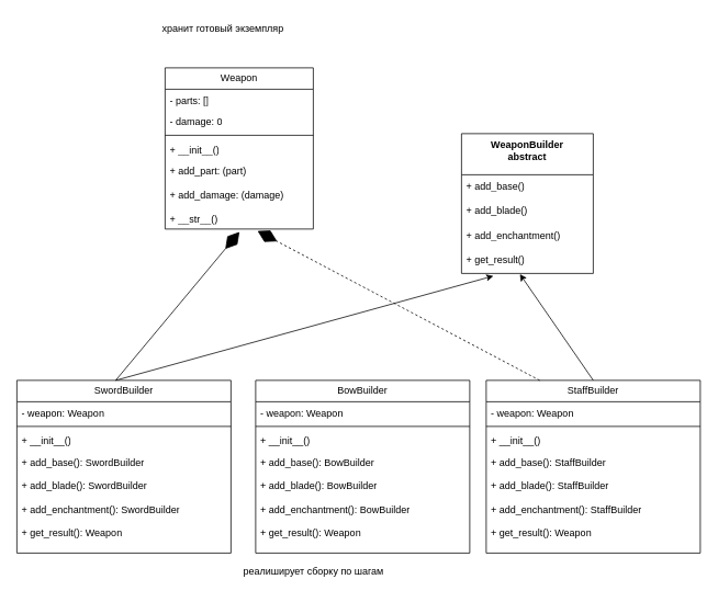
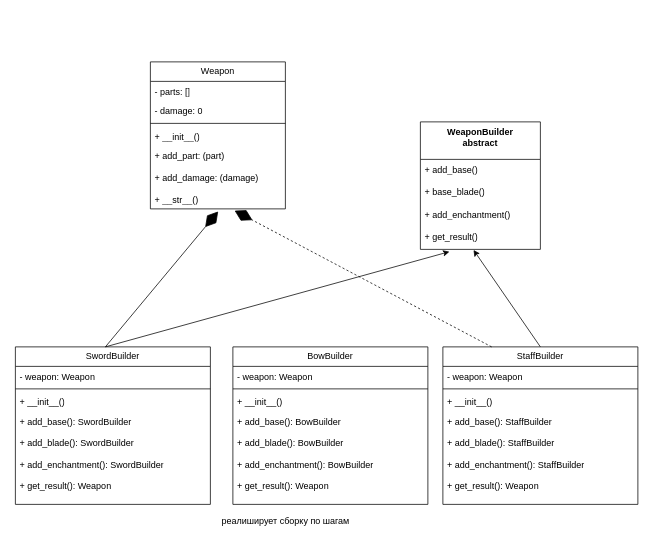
  <mxCell id="0" />
  <mxCell id="1" parent="0" />
  <mxCell id="2" value="Weapon" style="swimlane;fontStyle=0;childLayout=stackLayout;horizontal=1;startSize=26;fillColor=none;horizontalStack=0;resizeParent=1;resizeParentMax=0;resizeLast=0;collapsible=1;marginBottom=0;whiteSpace=wrap;html=1;" vertex="1" parent="1"><mxGeometry x="200" y="82" width="180" height="196" as="geometry" /></mxCell>
  <mxCell id="3" value="- parts: []" style="text;strokeColor=none;fillColor=none;align=left;verticalAlign=top;spacingLeft=4;spacingRight=4;overflow=hidden;rotatable=0;points=[[0,0.5],[1,0.5]];portConstraint=eastwest;whiteSpace=wrap;html=1;" vertex="1" parent="2"><mxGeometry y="26" width="180" height="26" as="geometry" /></mxCell>
  <mxCell id="4" value="- damage: 0" style="text;strokeColor=none;fillColor=none;align=left;verticalAlign=top;spacingLeft=4;spacingRight=4;overflow=hidden;rotatable=0;points=[[0,0.5],[1,0.5]];portConstraint=eastwest;whiteSpace=wrap;html=1;" vertex="1" parent="2"><mxGeometry y="52" width="180" height="26" as="geometry" /></mxCell>
  <mxCell id="5" value="" style="line;strokeWidth=1;fillColor=none;align=left;verticalAlign=middle;spacingTop=-1;spacingLeft=3;spacingRight=3;rotatable=0;labelPosition=right;points=[];portConstraint=eastwest;strokeColor=inherit;" vertex="1" parent="2"><mxGeometry y="78" width="180" height="8" as="geometry" /></mxCell>
  <mxCell id="6" value="+ __init__()" style="text;strokeColor=none;fillColor=none;align=left;verticalAlign=top;spacingLeft=4;spacingRight=4;overflow=hidden;rotatable=0;points=[[0,0.5],[1,0.5]];portConstraint=eastwest;whiteSpace=wrap;html=1;" vertex="1" parent="2"><mxGeometry y="86" width="180" height="26" as="geometry" /></mxCell>
  <mxCell id="7" value="&lt;div&gt;+ add_part: (part)&lt;/div&gt;&lt;div&gt;&lt;br&gt;&lt;div&gt;+ add_damage: (damage)&lt;/div&gt;&lt;div&gt;&lt;br&gt;&lt;/div&gt;&lt;/div&gt;" style="text;strokeColor=none;fillColor=none;align=left;verticalAlign=top;spacingLeft=4;spacingRight=4;overflow=hidden;rotatable=0;points=[[0,0.5],[1,0.5]];portConstraint=eastwest;whiteSpace=wrap;html=1;" vertex="1" parent="2"><mxGeometry y="112" width="180" height="58" as="geometry" /></mxCell>
  <mxCell id="8" value="+ __str__()" style="text;strokeColor=none;fillColor=none;align=left;verticalAlign=top;spacingLeft=4;spacingRight=4;overflow=hidden;rotatable=0;points=[[0,0.5],[1,0.5]];portConstraint=eastwest;whiteSpace=wrap;html=1;" vertex="1" parent="2"><mxGeometry y="170" width="180" height="26" as="geometry" /></mxCell>
  <mxCell id="9" value="&lt;div&gt;WeaponBuilder&lt;/div&gt;&lt;div&gt;abstract&lt;/div&gt;" style="swimlane;fontStyle=1;align=center;verticalAlign=top;childLayout=stackLayout;horizontal=1;startSize=50;horizontalStack=0;resizeParent=1;resizeParentMax=0;resizeLast=0;collapsible=1;marginBottom=0;whiteSpace=wrap;html=1;" vertex="1" parent="1"><mxGeometry x="560" y="162" width="160" height="170" as="geometry" /></mxCell>
  <mxCell id="10" value="+ add_base()" style="text;strokeColor=none;fillColor=none;align=left;verticalAlign=top;spacingLeft=4;spacingRight=4;overflow=hidden;rotatable=0;points=[[0,0.5],[1,0.5]];portConstraint=eastwest;whiteSpace=wrap;html=1;" vertex="1" parent="9"><mxGeometry y="50" width="160" height="30" as="geometry" /></mxCell>
- <mxCell id="11" value="+ add_blade()" style="text;strokeColor=none;fillColor=none;align=left;verticalAlign=top;spacingLeft=4;spacingRight=4;overflow=hidden;rotatable=0;points=[[0,0.5],[1,0.5]];portConstraint=eastwest;whiteSpace=wrap;html=1;" vertex="1" parent="9"><mxGeometry y="80" width="160" height="30" as="geometry" /></mxCell>
+ <mxCell id="11" value="+ base_blade()" style="text;strokeColor=none;fillColor=none;align=left;verticalAlign=top;spacingLeft=4;spacingRight=4;overflow=hidden;rotatable=0;points=[[0,0.5],[1,0.5]];portConstraint=eastwest;whiteSpace=wrap;html=1;" vertex="1" parent="9"><mxGeometry y="80" width="160" height="30" as="geometry" /></mxCell>
  <mxCell id="12" value="+ add_enchantment()" style="text;strokeColor=none;fillColor=none;align=left;verticalAlign=top;spacingLeft=4;spacingRight=4;overflow=hidden;rotatable=0;points=[[0,0.5],[1,0.5]];portConstraint=eastwest;whiteSpace=wrap;html=1;" vertex="1" parent="9"><mxGeometry y="110" width="160" height="30" as="geometry" /></mxCell>
  <mxCell id="13" value="+ get_result()" style="text;strokeColor=none;fillColor=none;align=left;verticalAlign=top;spacingLeft=4;spacingRight=4;overflow=hidden;rotatable=0;points=[[0,0.5],[1,0.5]];portConstraint=eastwest;whiteSpace=wrap;html=1;" vertex="1" parent="9"><mxGeometry y="140" width="160" height="30" as="geometry" /></mxCell>
  <mxCell id="14" value="SwordBuilder" style="swimlane;fontStyle=0;childLayout=stackLayout;horizontal=1;startSize=26;fillColor=none;horizontalStack=0;resizeParent=1;resizeParentMax=0;resizeLast=0;collapsible=1;marginBottom=0;whiteSpace=wrap;html=1;" vertex="1" parent="1"><mxGeometry x="20" y="462" width="260" height="210" as="geometry" /></mxCell>
  <mxCell id="15" value="- weapon: Weapon" style="text;strokeColor=none;fillColor=none;align=left;verticalAlign=top;spacingLeft=4;spacingRight=4;overflow=hidden;rotatable=0;points=[[0,0.5],[1,0.5]];portConstraint=eastwest;whiteSpace=wrap;html=1;" vertex="1" parent="14"><mxGeometry y="26" width="260" height="26" as="geometry" /></mxCell>
  <mxCell id="16" value="" style="line;strokeWidth=1;fillColor=none;align=left;verticalAlign=middle;spacingTop=-1;spacingLeft=3;spacingRight=3;rotatable=0;labelPosition=right;points=[];portConstraint=eastwest;strokeColor=inherit;" vertex="1" parent="14"><mxGeometry y="52" width="260" height="8" as="geometry" /></mxCell>
  <mxCell id="17" value="+ __init__()" style="text;strokeColor=none;fillColor=none;align=left;verticalAlign=top;spacingLeft=4;spacingRight=4;overflow=hidden;rotatable=0;points=[[0,0.5],[1,0.5]];portConstraint=eastwest;whiteSpace=wrap;html=1;" vertex="1" parent="14"><mxGeometry y="60" width="260" height="26" as="geometry" /></mxCell>
  <mxCell id="18" value="&lt;div&gt;+ add_base(): SwordBuilder&lt;/div&gt;&lt;div&gt;&lt;br&gt;&lt;/div&gt;&lt;div&gt;+ add_blade():&amp;nbsp;SwordBuilder&lt;/div&gt;&lt;div&gt;&lt;br&gt;&lt;/div&gt;&lt;div&gt;&lt;div&gt;+ add_enchantment():&amp;nbsp;SwordBuilder&lt;/div&gt;&lt;div&gt;&lt;br&gt;&lt;/div&gt;&lt;div&gt;+ get_result(): Weapon&lt;/div&gt;&lt;br&gt;&lt;/div&gt;" style="text;strokeColor=none;fillColor=none;align=left;verticalAlign=top;spacingLeft=4;spacingRight=4;overflow=hidden;rotatable=0;points=[[0,0.5],[1,0.5]];portConstraint=eastwest;whiteSpace=wrap;html=1;" vertex="1" parent="14"><mxGeometry y="86" width="260" height="124" as="geometry" /></mxCell>
  <mxCell id="19" value="BowBuilder" style="swimlane;fontStyle=0;childLayout=stackLayout;horizontal=1;startSize=26;fillColor=none;horizontalStack=0;resizeParent=1;resizeParentMax=0;resizeLast=0;collapsible=1;marginBottom=0;whiteSpace=wrap;html=1;" vertex="1" parent="1"><mxGeometry x="310" y="462" width="260" height="210" as="geometry" /></mxCell>
  <mxCell id="20" value="- weapon: Weapon" style="text;strokeColor=none;fillColor=none;align=left;verticalAlign=top;spacingLeft=4;spacingRight=4;overflow=hidden;rotatable=0;points=[[0,0.5],[1,0.5]];portConstraint=eastwest;whiteSpace=wrap;html=1;" vertex="1" parent="19"><mxGeometry y="26" width="260" height="26" as="geometry" /></mxCell>
  <mxCell id="21" value="" style="line;strokeWidth=1;fillColor=none;align=left;verticalAlign=middle;spacingTop=-1;spacingLeft=3;spacingRight=3;rotatable=0;labelPosition=right;points=[];portConstraint=eastwest;strokeColor=inherit;" vertex="1" parent="19"><mxGeometry y="52" width="260" height="8" as="geometry" /></mxCell>
  <mxCell id="22" value="+ __init__()" style="text;strokeColor=none;fillColor=none;align=left;verticalAlign=top;spacingLeft=4;spacingRight=4;overflow=hidden;rotatable=0;points=[[0,0.5],[1,0.5]];portConstraint=eastwest;whiteSpace=wrap;html=1;" vertex="1" parent="19"><mxGeometry y="60" width="260" height="26" as="geometry" /></mxCell>
  <mxCell id="23" value="&lt;div&gt;+ add_base(): BowBuilder&lt;/div&gt;&lt;div&gt;&lt;br&gt;&lt;/div&gt;&lt;div&gt;+ add_blade(): BowBuilder&lt;/div&gt;&lt;div&gt;&lt;br&gt;&lt;/div&gt;&lt;div&gt;&lt;div&gt;+ add_enchantment(): BowBuilder&lt;/div&gt;&lt;div&gt;&lt;br&gt;&lt;/div&gt;&lt;div&gt;+ get_result(): Weapon&lt;/div&gt;&lt;br&gt;&lt;/div&gt;" style="text;strokeColor=none;fillColor=none;align=left;verticalAlign=top;spacingLeft=4;spacingRight=4;overflow=hidden;rotatable=0;points=[[0,0.5],[1,0.5]];portConstraint=eastwest;whiteSpace=wrap;html=1;" vertex="1" parent="19"><mxGeometry y="86" width="260" height="124" as="geometry" /></mxCell>
  <mxCell id="24" value="StaffBuilder" style="swimlane;fontStyle=0;childLayout=stackLayout;horizontal=1;startSize=26;fillColor=none;horizontalStack=0;resizeParent=1;resizeParentMax=0;resizeLast=0;collapsible=1;marginBottom=0;whiteSpace=wrap;html=1;" vertex="1" parent="1"><mxGeometry x="590" y="462" width="260" height="210" as="geometry" /></mxCell>
  <mxCell id="25" value="- weapon: Weapon" style="text;strokeColor=none;fillColor=none;align=left;verticalAlign=top;spacingLeft=4;spacingRight=4;overflow=hidden;rotatable=0;points=[[0,0.5],[1,0.5]];portConstraint=eastwest;whiteSpace=wrap;html=1;" vertex="1" parent="24"><mxGeometry y="26" width="260" height="26" as="geometry" /></mxCell>
  <mxCell id="26" value="" style="line;strokeWidth=1;fillColor=none;align=left;verticalAlign=middle;spacingTop=-1;spacingLeft=3;spacingRight=3;rotatable=0;labelPosition=right;points=[];portConstraint=eastwest;strokeColor=inherit;" vertex="1" parent="24"><mxGeometry y="52" width="260" height="8" as="geometry" /></mxCell>
  <mxCell id="27" value="+ __init__()" style="text;strokeColor=none;fillColor=none;align=left;verticalAlign=top;spacingLeft=4;spacingRight=4;overflow=hidden;rotatable=0;points=[[0,0.5],[1,0.5]];portConstraint=eastwest;whiteSpace=wrap;html=1;" vertex="1" parent="24"><mxGeometry y="60" width="260" height="26" as="geometry" /></mxCell>
  <mxCell id="28" value="&lt;div&gt;+ add_base(): StaffBuilder&lt;/div&gt;&lt;div&gt;&lt;br&gt;&lt;/div&gt;&lt;div&gt;+ add_blade(): StaffBuilder&lt;/div&gt;&lt;div&gt;&lt;br&gt;&lt;/div&gt;&lt;div&gt;&lt;div&gt;+ add_enchantment(): StaffBuilder&lt;/div&gt;&lt;div&gt;&lt;br&gt;&lt;/div&gt;&lt;div&gt;+ get_result(): Weapon&lt;/div&gt;&lt;br&gt;&lt;/div&gt;" style="text;strokeColor=none;fillColor=none;align=left;verticalAlign=top;spacingLeft=4;spacingRight=4;overflow=hidden;rotatable=0;points=[[0,0.5],[1,0.5]];portConstraint=eastwest;whiteSpace=wrap;html=1;" vertex="1" parent="24"><mxGeometry y="86" width="260" height="124" as="geometry" /></mxCell>
  <mxCell id="29" value="" style="endArrow=classic;html=1;rounded=0;entryX=0.242;entryY=1.102;entryDx=0;entryDy=0;entryPerimeter=0;" edge="1" parent="1" target="13"><mxGeometry width="50" height="50" relative="1" as="geometry"><mxPoint x="140" y="462" as="sourcePoint" /><mxPoint x="190" y="412" as="targetPoint" /></mxGeometry></mxCell>
  <mxCell id="30" value="" style="endArrow=classic;html=1;rounded=0;entryX=0.443;entryY=1.026;entryDx=0;entryDy=0;entryPerimeter=0;exitX=0.5;exitY=0;exitDx=0;exitDy=0;" edge="1" parent="1" source="24" target="13"><mxGeometry width="50" height="50" relative="1" as="geometry"><mxPoint x="740" y="549" as="sourcePoint" /><mxPoint x="1199" y="422" as="targetPoint" /></mxGeometry></mxCell>
  <mxCell id="31" value="" style="endArrow=diamondThin;endFill=1;endSize=24;html=1;rounded=0;entryX=0.502;entryY=1.134;entryDx=0;entryDy=0;entryPerimeter=0;" edge="1" parent="1" target="8"><mxGeometry width="160" relative="1" as="geometry"><mxPoint x="140" y="462" as="sourcePoint" /><mxPoint x="222" y="698" as="targetPoint" /></mxGeometry></mxCell>
  <mxCell id="32" value="" style="endArrow=diamondThin;endFill=1;endSize=24;html=1;rounded=0;exitX=0.25;exitY=0;exitDx=0;exitDy=0;entryX=0.624;entryY=1.092;entryDx=0;entryDy=0;entryPerimeter=0;dashed=1;" edge="1" parent="1" source="24" target="8"><mxGeometry width="160" relative="1" as="geometry"><mxPoint x="420" y="262" as="sourcePoint" /><mxPoint x="492" y="608" as="targetPoint" /></mxGeometry></mxCell>
- <mxCell id="33" value="хранит готовый экземпляр" style="text;html=1;align=center;verticalAlign=middle;resizable=0;points=[];autosize=1;strokeColor=none;fillColor=none;" vertex="1" parent="1"><mxGeometry x="190" y="20" width="160" height="30" as="geometry" /></mxCell>
  <mxCell id="34" value="реалиширует сборку по шагам" style="text;html=1;align=center;verticalAlign=middle;resizable=0;points=[];autosize=1;strokeColor=none;fillColor=none;" vertex="1" parent="1"><mxGeometry x="290" y="680" width="180" height="30" as="geometry" /></mxCell>
